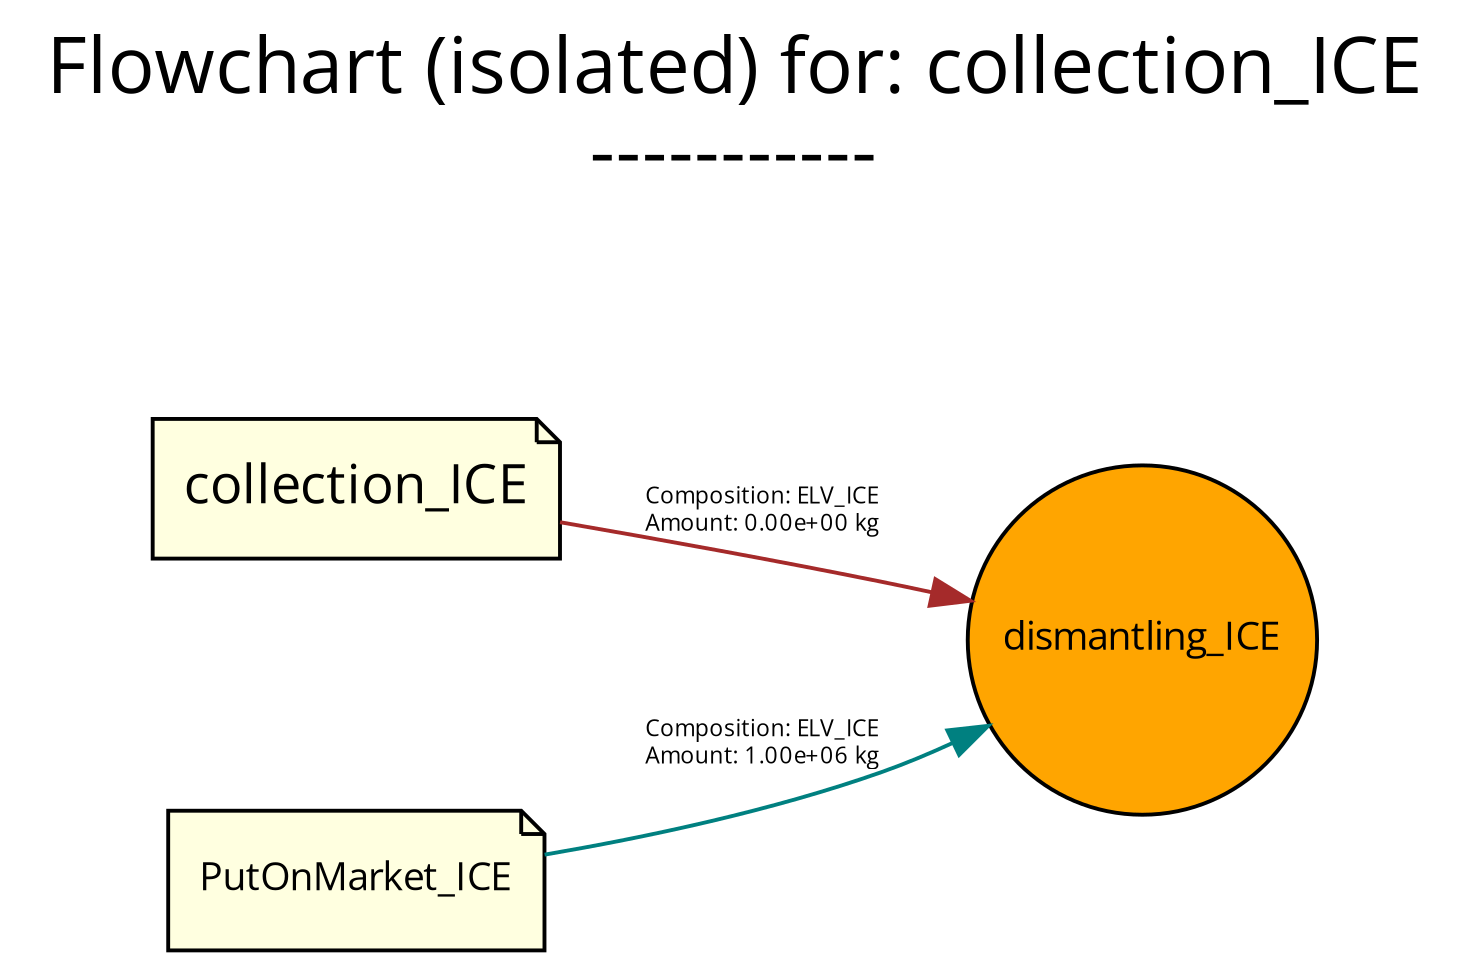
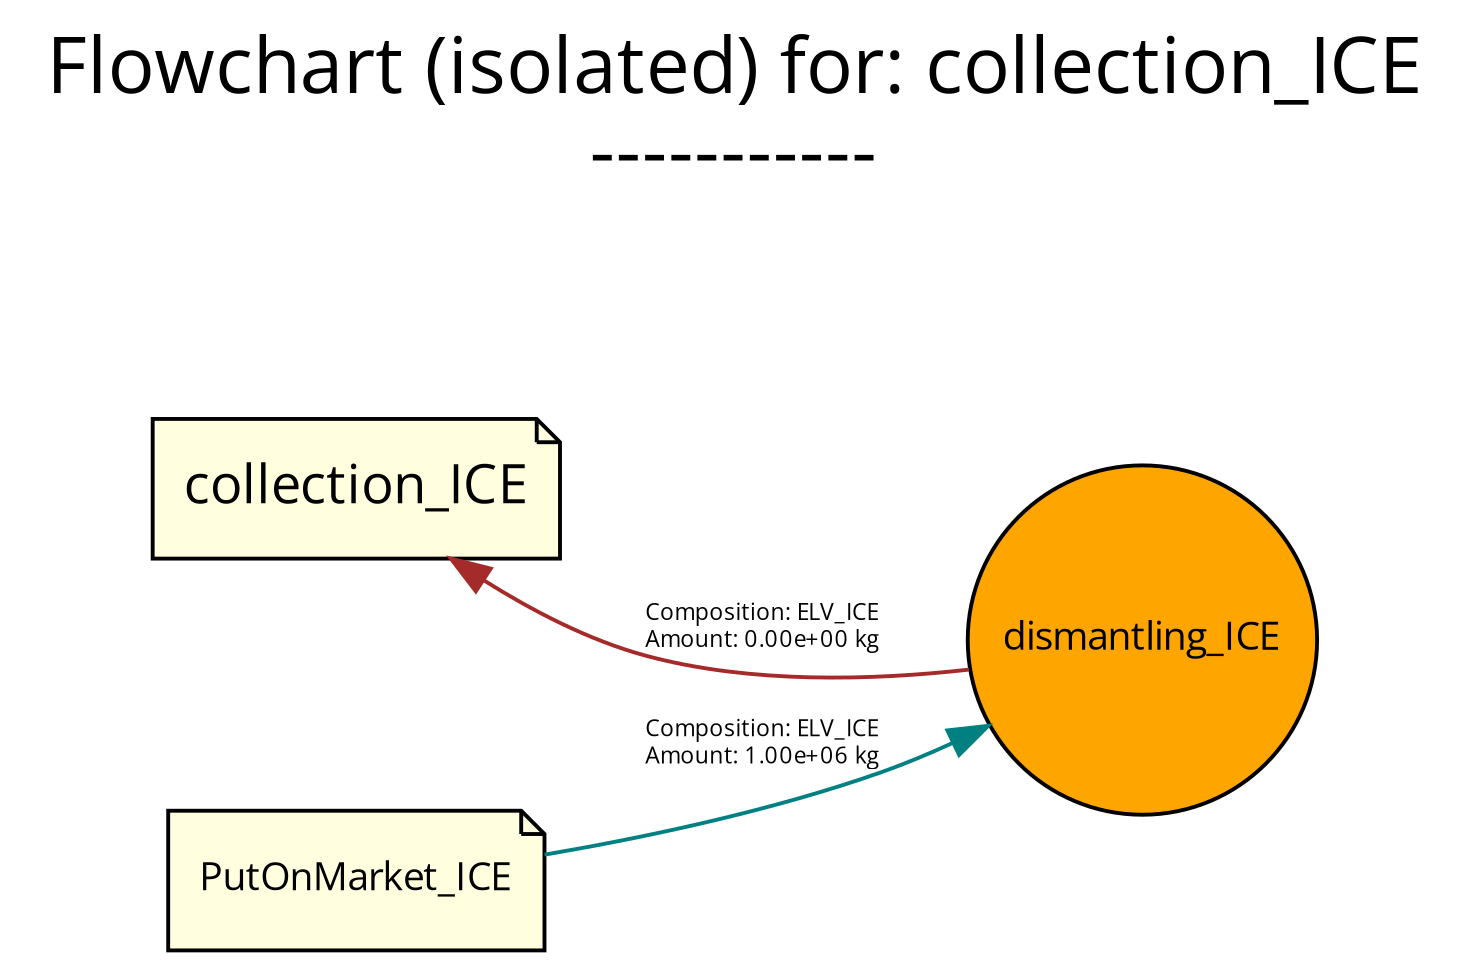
  digraph {
    font=Cabin
    fontname="Open Sans"
    fontsize=20
    label="Flowchart (isolated) for: collection_ICE\n-----------"
    labeljust=c
    labelloc=tc
    nodesep=0.6
    rankdir=LR
    ranksep=0.6
    node [fillcolor=lightyellow fontname="Open Sans" fontsize=10 shape=note style=filled]
    edge [fontname="Open Sans" fontsize=6]
    collection_ICE [fontsize=14 height=0.5 width=1.3889]
    dismantling_ICE [fillcolor=orange height=0.5 shape=circle width=1.1806]
    PutOnMarket_ICE [height=0.5 width=1.2778]
-   collection_ICE -> dismantling_ICE [color=brown label="Composition: ELV_ICE\nAmount: 0.00e+00 kg"]
+   dismantling_ICE -> collection_ICE [color=brown label="Composition: ELV_ICE\nAmount: 0.00e+00 kg"]
    PutOnMarket_ICE -> dismantling_ICE [color=teal label="Composition: ELV_ICE\nAmount: 1.00e+06 kg"]
  }
